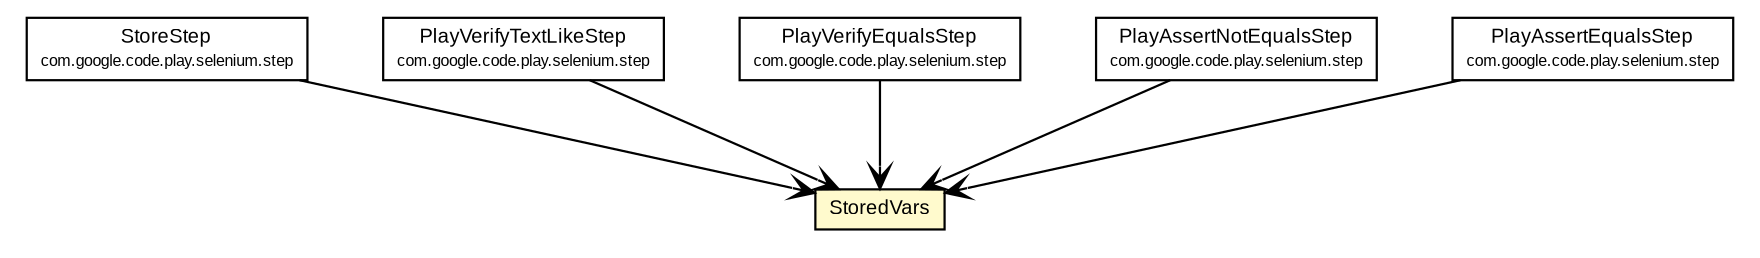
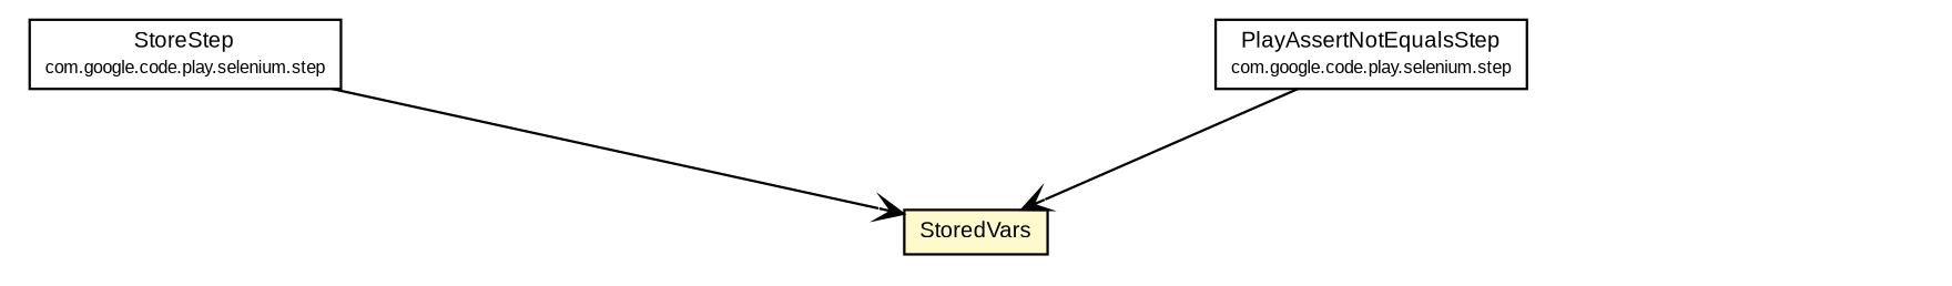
  digraph {
    nodesep=0.25
    ranksep=0.5
    node [fontcolor=black fontname=arial fontsize=9.0 shape=plaintext]
    edge [arrowhead=open color=black fontcolor=black fontname=arial fontsize=10.0 headport=p labelfontname=arial labelfontsize=10 tailport=p]
    n1 [label=<<table title="com.google.code.play.selenium.StoredVars" border="0" cellborder="1" cellspacing="0" cellpadding="2" port="p" bgcolor="lemonChiffon" href="./StoredVars.html"> 		<tr><td><table border="0" cellspacing="0" cellpadding="1"> <tr><td align="center" balign="center"> StoredVars </td></tr> 		</table></td></tr> 		</table>>]
    n2 [label=<<table title="com.google.code.play.selenium.step.StoreStep" border="0" cellborder="1" cellspacing="0" cellpadding="2" port="p" href="./step/StoreStep.html"> 		<tr><td><table border="0" cellspacing="0" cellpadding="1"> <tr><td align="center" balign="center"> StoreStep </td></tr> <tr><td align="center" balign="center"><font point-size="7.0"> com.google.code.play.selenium.step </font></td></tr> 		</table></td></tr> 		</table>>]
-   n3 [label=<<table title="com.google.code.play.selenium.step.PlayVerifyTextLikeStep" border="0" cellborder="1" cellspacing="0" cellpadding="2" port="p" href="./step/PlayVerifyTextLikeStep.html"> 		<tr><td><table border="0" cellspacing="0" cellpadding="1"> <tr><td align="center" balign="center"> PlayVerifyTextLikeStep </td></tr> <tr><td align="center" balign="center"><font point-size="7.0"> com.google.code.play.selenium.step </font></td></tr> 		</table></td></tr> 		</table>>]
-   n4 [label=<<table title="com.google.code.play.selenium.step.PlayVerifyEqualsStep" border="0" cellborder="1" cellspacing="0" cellpadding="2" port="p" href="./step/PlayVerifyEqualsStep.html"> 		<tr><td><table border="0" cellspacing="0" cellpadding="1"> <tr><td align="center" balign="center"> PlayVerifyEqualsStep </td></tr> <tr><td align="center" balign="center"><font point-size="7.0"> com.google.code.play.selenium.step </font></td></tr> 		</table></td></tr> 		</table>>]
    n5 [label=<<table title="com.google.code.play.selenium.step.PlayAssertNotEqualsStep" border="0" cellborder="1" cellspacing="0" cellpadding="2" port="p" href="./step/PlayAssertNotEqualsStep.html"> 		<tr><td><table border="0" cellspacing="0" cellpadding="1"> <tr><td align="center" balign="center"> PlayAssertNotEqualsStep </td></tr> <tr><td align="center" balign="center"><font point-size="7.0"> com.google.code.play.selenium.step </font></td></tr> 		</table></td></tr> 		</table>>]
-   n6 [label=<<table title="com.google.code.play.selenium.step.PlayAssertEqualsStep" border="0" cellborder="1" cellspacing="0" cellpadding="2" port="p" href="./step/PlayAssertEqualsStep.html"> 		<tr><td><table border="0" cellspacing="0" cellpadding="1"> <tr><td align="center" balign="center"> PlayAssertEqualsStep </td></tr> <tr><td align="center" balign="center"><font point-size="7.0"> com.google.code.play.selenium.step </font></td></tr> 		</table></td></tr> 		</table>>]
    n2 -> n1
-   n3 -> n1
-   n4 -> n1
    n5 -> n1
-   n6 -> n1
  }
